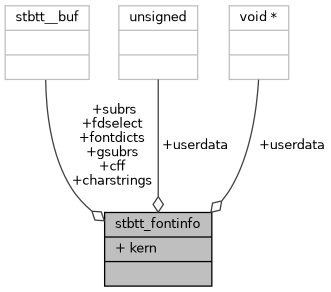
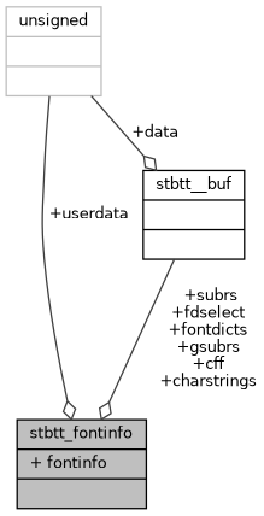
  digraph {
    node [color=black fontname=Helvetica fontsize=10 shape=record]
    edge [arrowhead=odiamond color=grey25 fontname=Helvetica fontsize=10 labelfontname=Helvetica labelfontsize=10 style=solid]
-   n1 [fillcolor=grey75 fontcolor=black height=0.2 label="{stbtt_fontinfo\n|+ kern\l|}" style=filled width=0.4]
-   n2 [color=grey75 height=0.2 label="{stbtt__buf\n||}" width=0.4]
+   n1 [fillcolor=grey75 fontcolor=black height=0.2 label="{stbtt_fontinfo\n|+ fontinfo\l|}" style=filled width=0.4]
+   n2 [height=0.2 label="{stbtt__buf\n||}" width=0.4]
    n3 [color=grey75 height=0.2 label="{unsigned\n||}" width=0.4]
-   n4 [color=grey75 height=0.2 label="{void *\n||}" width=0.4]
    n2 -> n1 [label=" +subrs\n+fdselect\n+fontdicts\n+gsubrs\n+cff\n+charstrings"]
    n3 -> n1 [label=" +userdata"]
-   n4 -> n1 [label=" +userdata"]
+   n3 -> n2 [label=" +data"]
  }
